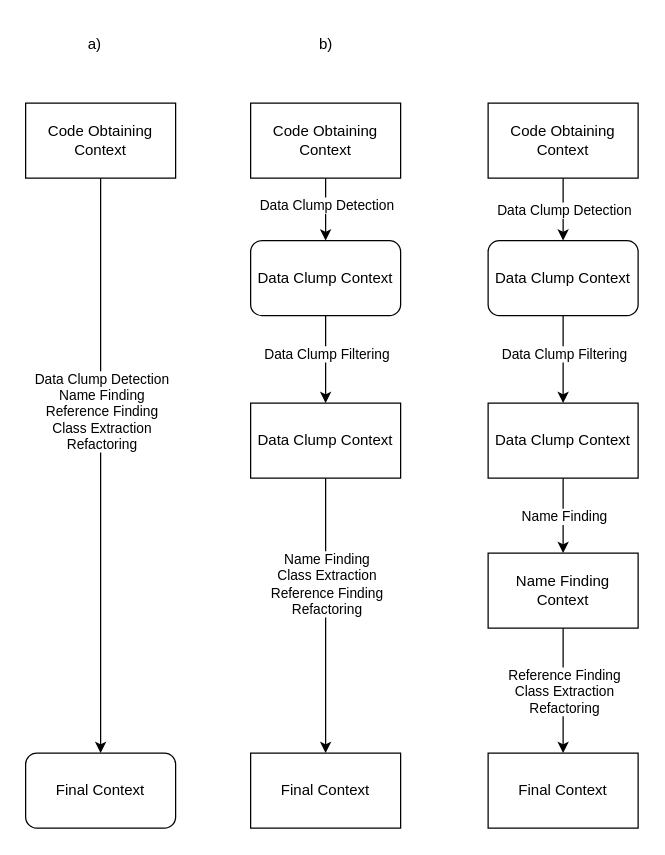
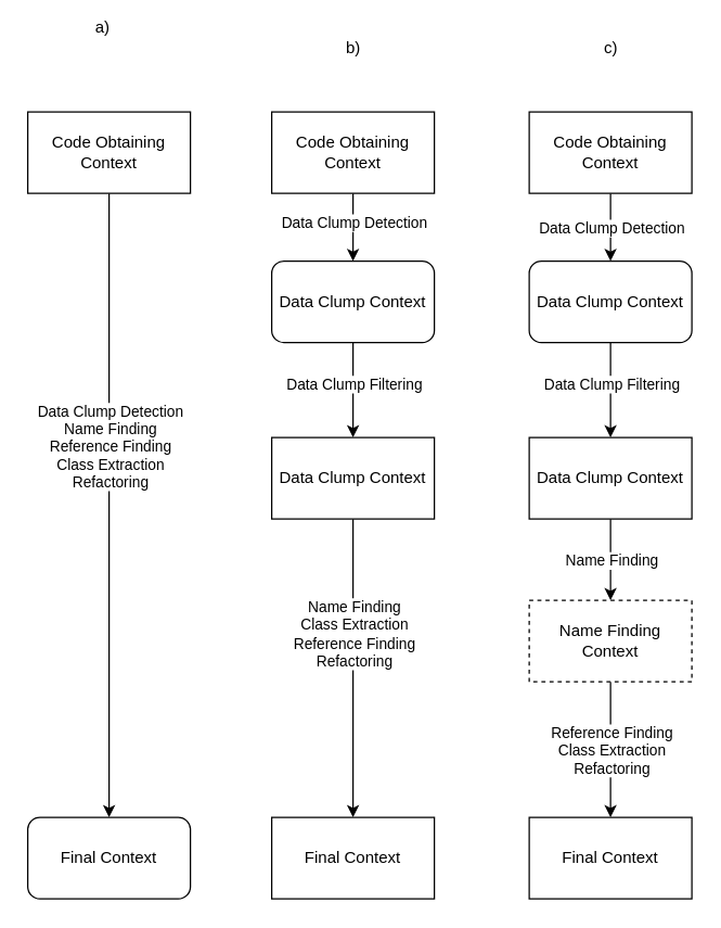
  <mxCell id="0" />
  <mxCell id="1" parent="0" />
  <mxCell id="2" style="edgeStyle=orthogonalEdgeStyle;rounded=0;orthogonalLoop=1;jettySize=auto;html=1;exitX=0.5;exitY=1;exitDx=0;exitDy=0;" parent="1" source="4" target="5" edge="1"><mxGeometry relative="1" as="geometry" /></mxCell>
  <mxCell id="3" value="&lt;div&gt;Data Clump Detection&lt;br&gt;&lt;/div&gt;&lt;div&gt;Name Finding&lt;/div&gt;&lt;div&gt;Reference Finding&lt;br&gt;&lt;/div&gt;&lt;div&gt;Class Extraction&lt;br&gt;&lt;/div&gt;&lt;div&gt;Refactoring&lt;/div&gt;" style="edgeLabel;html=1;align=center;verticalAlign=middle;resizable=0;points=[];" parent="2" vertex="1" connectable="0"><mxGeometry x="-0.218" y="2" relative="1" as="geometry"><mxPoint x="-2" y="6" as="offset" /></mxGeometry></mxCell>
  <mxCell id="4" value="Code Obtaining Context" style="rounded=0;whiteSpace=wrap;html=1;" parent="1" vertex="1"><mxGeometry x="20" y="82" width="120" height="60" as="geometry" /></mxCell>
  <mxCell id="5" value="Final Context" style="rounded=1;whiteSpace=wrap;html=1;" parent="1" vertex="1"><mxGeometry x="20" y="602" width="120" height="60" as="geometry" /></mxCell>
  <mxCell id="6" style="edgeStyle=orthogonalEdgeStyle;rounded=0;orthogonalLoop=1;jettySize=auto;html=1;exitX=0.5;exitY=1;exitDx=0;exitDy=0;entryX=0.5;entryY=0;entryDx=0;entryDy=0;" parent="1" source="8" target="11" edge="1"><mxGeometry relative="1" as="geometry" /></mxCell>
  <mxCell id="7" value="Data Clump Detection" style="edgeLabel;html=1;align=center;verticalAlign=middle;resizable=0;points=[];" parent="6" vertex="1" connectable="0"><mxGeometry relative="1" as="geometry"><mxPoint as="offset" /></mxGeometry></mxCell>
  <mxCell id="8" value="Code Obtaining Context" style="rounded=0;whiteSpace=wrap;html=1;" parent="1" vertex="1"><mxGeometry x="390" y="82" width="120" height="60" as="geometry" /></mxCell>
  <mxCell id="9" style="edgeStyle=orthogonalEdgeStyle;rounded=0;orthogonalLoop=1;jettySize=auto;html=1;exitX=0.5;exitY=1;exitDx=0;exitDy=0;" parent="1" source="11" target="14" edge="1"><mxGeometry relative="1" as="geometry" /></mxCell>
  <mxCell id="10" value="Data Clump Filtering" style="edgeLabel;html=1;align=center;verticalAlign=middle;resizable=0;points=[];" parent="9" vertex="1" connectable="0"><mxGeometry relative="1" as="geometry"><mxPoint y="-5" as="offset" /></mxGeometry></mxCell>
  <mxCell id="11" value="Data Clump Context" style="rounded=1;whiteSpace=wrap;html=1;" parent="1" vertex="1"><mxGeometry x="390" y="192" width="120" height="60" as="geometry" /></mxCell>
  <mxCell id="12" style="edgeStyle=orthogonalEdgeStyle;rounded=0;orthogonalLoop=1;jettySize=auto;html=1;exitX=0.5;exitY=1;exitDx=0;exitDy=0;" parent="1" source="14" target="17" edge="1"><mxGeometry relative="1" as="geometry" /></mxCell>
  <mxCell id="13" value="Name Finding" style="edgeLabel;html=1;align=center;verticalAlign=middle;resizable=0;points=[];" parent="12" vertex="1" connectable="0"><mxGeometry relative="1" as="geometry"><mxPoint as="offset" /></mxGeometry></mxCell>
  <mxCell id="14" value="Data Clump Context" style="rounded=0;whiteSpace=wrap;html=1;" parent="1" vertex="1"><mxGeometry x="390" y="322" width="120" height="60" as="geometry" /></mxCell>
  <mxCell id="15" style="edgeStyle=orthogonalEdgeStyle;rounded=0;orthogonalLoop=1;jettySize=auto;html=1;exitX=0.5;exitY=1;exitDx=0;exitDy=0;" parent="1" source="17" target="18" edge="1"><mxGeometry relative="1" as="geometry" /></mxCell>
  <mxCell id="16" value="&lt;div&gt;Reference Finding&lt;/div&gt;&lt;div&gt;Class Extraction&lt;br&gt;&lt;/div&gt;&lt;div&gt;Refactoring&lt;/div&gt;" style="edgeLabel;html=1;align=center;verticalAlign=middle;resizable=0;points=[];" parent="15" vertex="1" connectable="0"><mxGeometry relative="1" as="geometry"><mxPoint as="offset" /></mxGeometry></mxCell>
- <mxCell id="17" value="Name Finding Context" style="rounded=0;whiteSpace=wrap;html=1;" parent="1" vertex="1"><mxGeometry x="390" y="442" width="120" height="60" as="geometry" /></mxCell>
+ <mxCell id="17" value="Name Finding Context" style="rounded=0;whiteSpace=wrap;html=1;dashed=1;" parent="1" vertex="1"><mxGeometry x="390" y="442" width="120" height="60" as="geometry" /></mxCell>
  <mxCell id="18" value="Final Context" style="rounded=0;whiteSpace=wrap;html=1;" parent="1" vertex="1"><mxGeometry x="390" y="602" width="120" height="60" as="geometry" /></mxCell>
  <mxCell id="19" style="edgeStyle=orthogonalEdgeStyle;rounded=0;orthogonalLoop=1;jettySize=auto;html=1;exitX=0.5;exitY=1;exitDx=0;exitDy=0;" parent="1" source="21" target="24" edge="1"><mxGeometry relative="1" as="geometry" /></mxCell>
  <mxCell id="20" value="&lt;div&gt;Data Clump Detection&lt;/div&gt;" style="edgeLabel;html=1;align=center;verticalAlign=middle;resizable=0;points=[];" parent="19" vertex="1" connectable="0"><mxGeometry x="-0.147" relative="1" as="geometry"><mxPoint as="offset" /></mxGeometry></mxCell>
  <mxCell id="21" value="Code Obtaining Context" style="rounded=0;whiteSpace=wrap;html=1;" parent="1" vertex="1"><mxGeometry x="200" y="82" width="120" height="60" as="geometry" /></mxCell>
  <mxCell id="22" style="edgeStyle=orthogonalEdgeStyle;rounded=0;orthogonalLoop=1;jettySize=auto;html=1;exitX=0.5;exitY=1;exitDx=0;exitDy=0;entryX=0.5;entryY=0;entryDx=0;entryDy=0;" parent="1" source="24" target="27" edge="1"><mxGeometry relative="1" as="geometry" /></mxCell>
  <mxCell id="23" value="Data Clump Filtering" style="edgeLabel;html=1;align=center;verticalAlign=middle;resizable=0;points=[];" parent="22" vertex="1" connectable="0"><mxGeometry x="-0.4" y="1" relative="1" as="geometry"><mxPoint x="-1" y="9" as="offset" /></mxGeometry></mxCell>
  <mxCell id="24" value="Data Clump Context" style="rounded=1;whiteSpace=wrap;html=1;" parent="1" vertex="1"><mxGeometry x="200" y="192" width="120" height="60" as="geometry" /></mxCell>
  <mxCell id="25" style="edgeStyle=orthogonalEdgeStyle;rounded=0;orthogonalLoop=1;jettySize=auto;html=1;exitX=0.5;exitY=1;exitDx=0;exitDy=0;" parent="1" source="27" target="28" edge="1"><mxGeometry relative="1" as="geometry" /></mxCell>
  <mxCell id="26" value="&lt;div&gt;Name Finding&lt;/div&gt;&lt;div&gt;Class Extraction&lt;/div&gt;&lt;div&gt;Reference Finding&lt;/div&gt;&lt;div&gt;Refactoring&lt;br&gt;&lt;/div&gt;" style="edgeLabel;html=1;align=center;verticalAlign=middle;resizable=0;points=[];" parent="25" vertex="1" connectable="0"><mxGeometry x="-0.286" relative="1" as="geometry"><mxPoint y="5" as="offset" /></mxGeometry></mxCell>
  <mxCell id="27" value="Data Clump Context" style="rounded=0;whiteSpace=wrap;html=1;" parent="1" vertex="1"><mxGeometry x="200" y="322" width="120" height="60" as="geometry" /></mxCell>
  <mxCell id="28" value="Final Context" style="rounded=0;whiteSpace=wrap;html=1;" parent="1" vertex="1"><mxGeometry x="200" y="602" width="120" height="60" as="geometry" /></mxCell>
- <mxCell id="29" value="a)" style="text;html=1;align=center;verticalAlign=middle;resizable=0;points=[];autosize=1;strokeColor=none;fillColor=none;" parent="1" vertex="1"><mxGeometry x="60" y="20" width="30" height="30" as="geometry" /></mxCell>
+ <mxCell id="29" value="a)" style="text;html=1;align=center;verticalAlign=middle;resizable=0;points=[];autosize=1;strokeColor=none;fillColor=none;" parent="1" vertex="1"><mxGeometry x="60" y="5" width="30" height="30" as="geometry" /></mxCell>
  <mxCell id="30" value="b)" style="text;html=1;align=center;verticalAlign=middle;resizable=0;points=[];autosize=1;strokeColor=none;fillColor=none;" parent="1" vertex="1"><mxGeometry x="245" y="20" width="30" height="30" as="geometry" /></mxCell>
+ <mxCell id="31" value="c)" style="text;html=1;align=center;verticalAlign=middle;resizable=0;points=[];autosize=1;strokeColor=none;fillColor=none;" parent="1" vertex="1"><mxGeometry x="435" y="20" width="30" height="30" as="geometry" /></mxCell>
